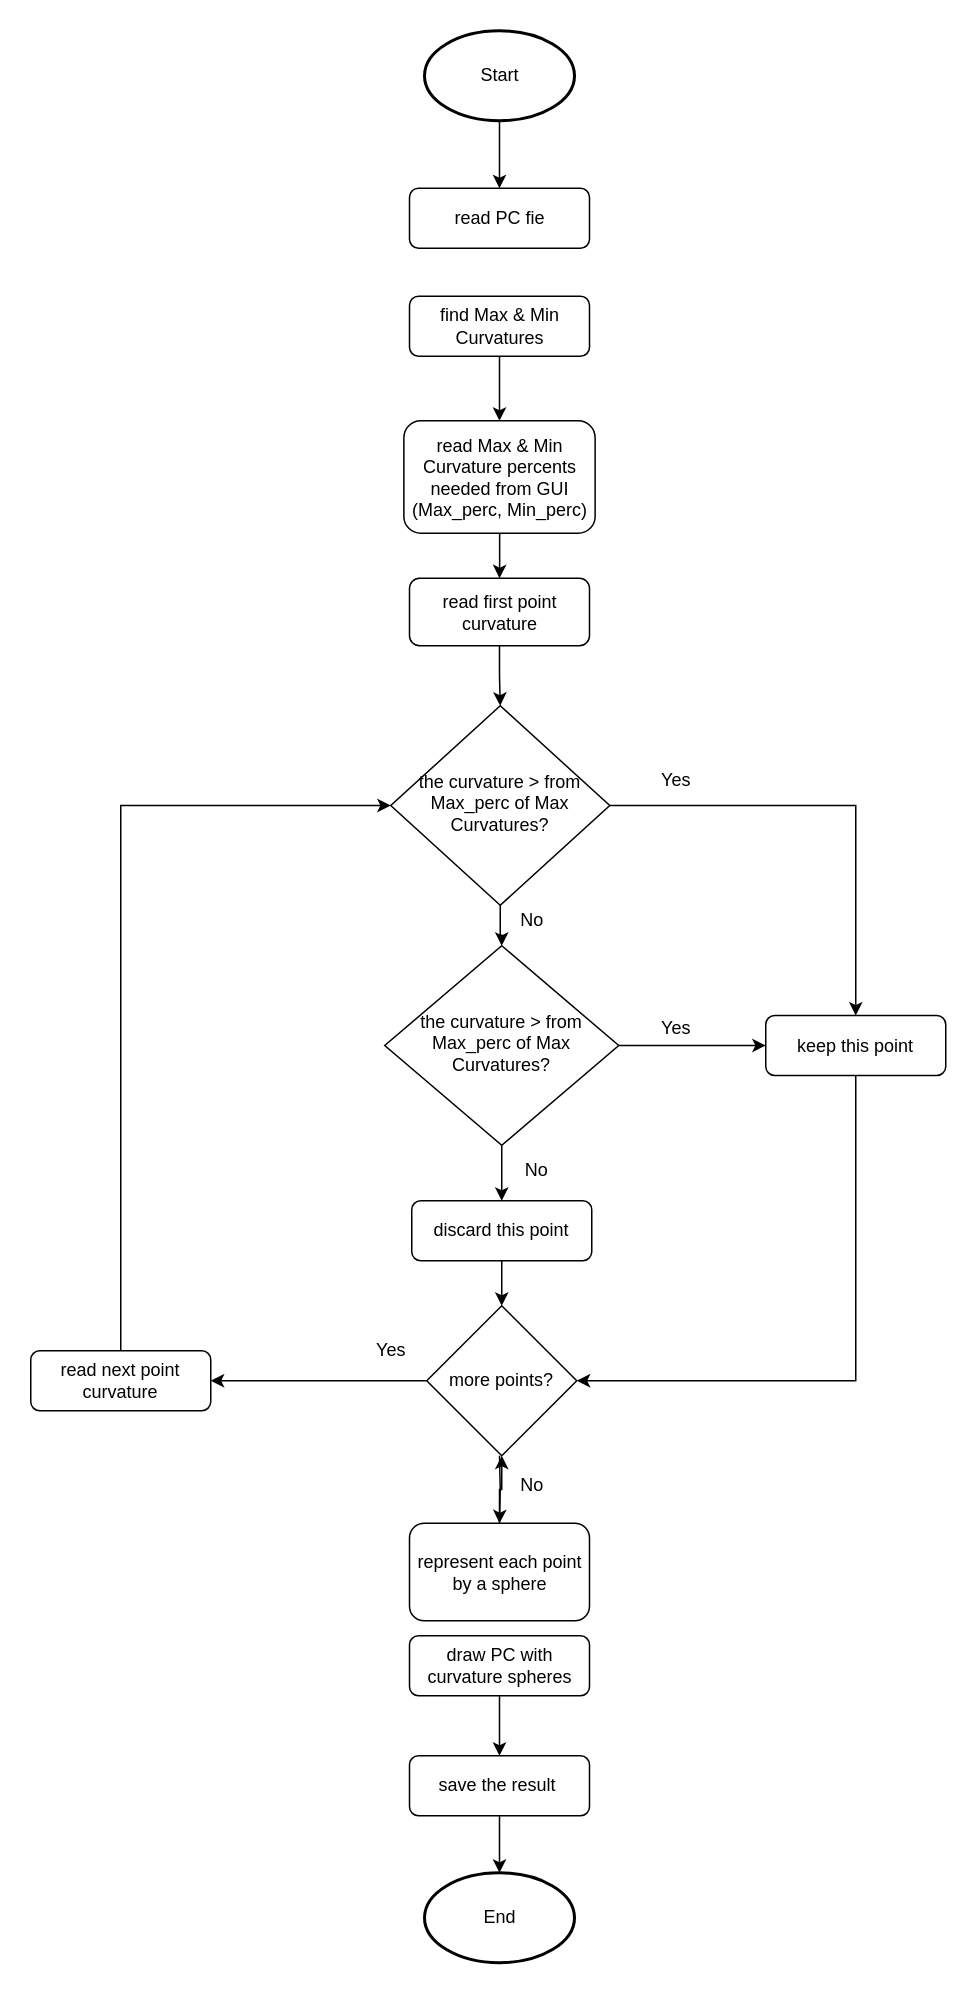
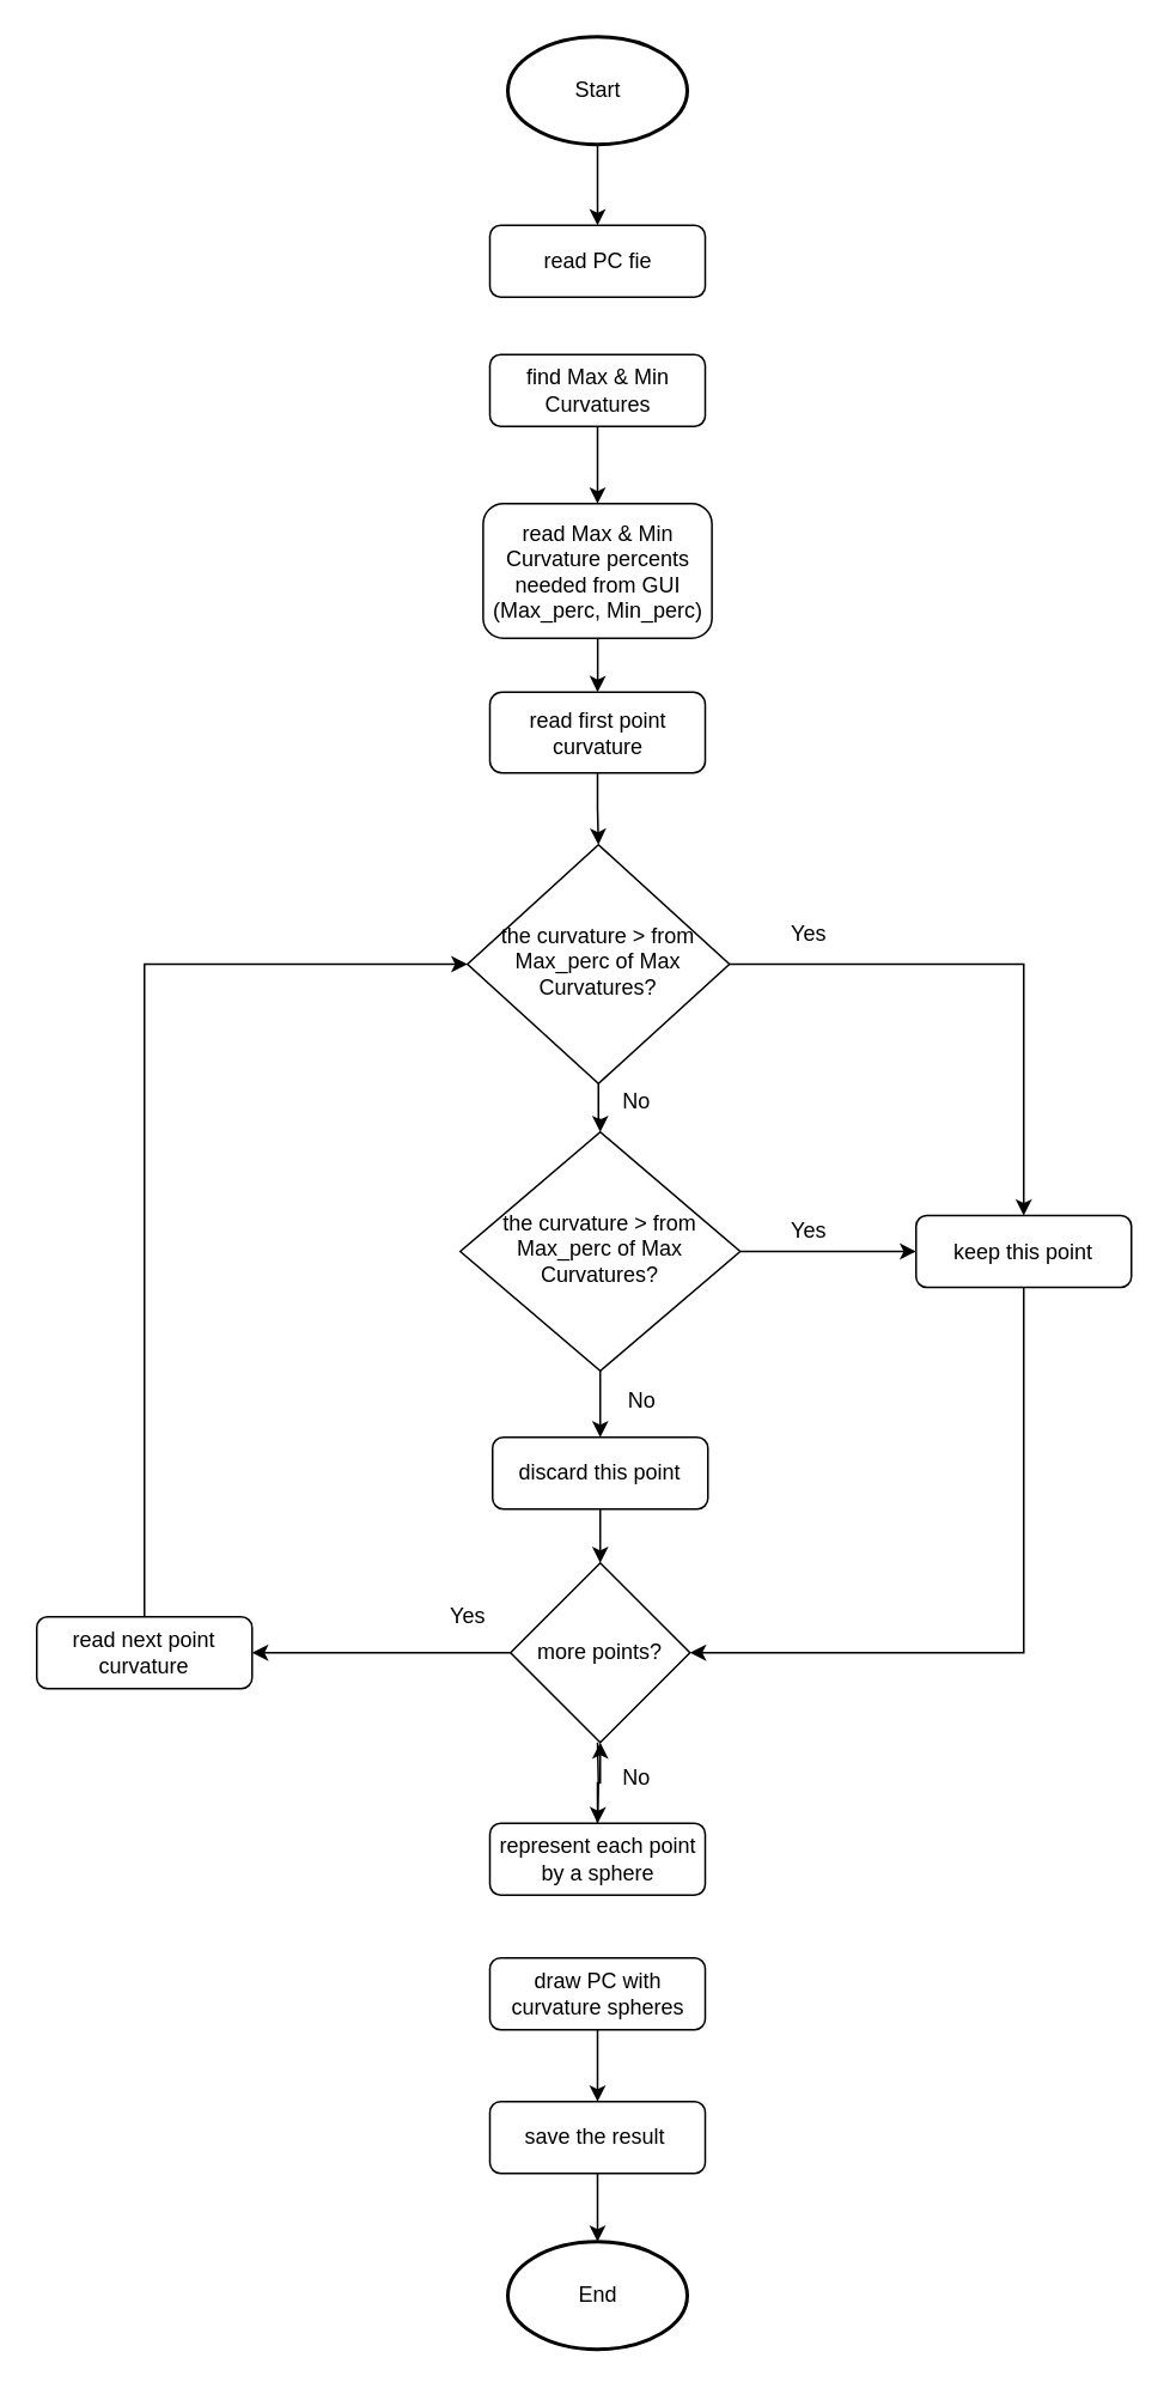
  <mxCell id="0" />
  <mxCell id="1" parent="0" />
  <mxCell id="2" value="read PC fie" style="rounded=1;whiteSpace=wrap;html=1;fontSize=12;glass=0;strokeWidth=1;shadow=0;" parent="1" vertex="1"><mxGeometry x="272.5" y="125" width="120" height="40" as="geometry" /></mxCell>
  <mxCell id="3" style="edgeStyle=orthogonalEdgeStyle;rounded=0;orthogonalLoop=1;jettySize=auto;html=1;entryX=0.5;entryY=0;entryDx=0;entryDy=0;" edge="1" parent="1" source="5" target="9"><mxGeometry relative="1" as="geometry" /></mxCell>
  <mxCell id="4" style="edgeStyle=orthogonalEdgeStyle;rounded=0;orthogonalLoop=1;jettySize=auto;html=1;entryX=0.5;entryY=0;entryDx=0;entryDy=0;" edge="1" parent="1" source="5" target="33"><mxGeometry relative="1" as="geometry" /></mxCell>
  <mxCell id="5" value="the curvature &amp;gt; from Max_perc of Max Curvatures?" style="rhombus;whiteSpace=wrap;html=1;shadow=0;fontFamily=Helvetica;fontSize=12;align=center;strokeWidth=1;spacing=6;spacingTop=-4;" parent="1" vertex="1"><mxGeometry x="260" y="470" width="146" height="133" as="geometry" /></mxCell>
  <mxCell id="6" style="edgeStyle=orthogonalEdgeStyle;rounded=0;orthogonalLoop=1;jettySize=auto;html=1;entryX=0.5;entryY=0;entryDx=0;entryDy=0;entryPerimeter=0;" edge="1" parent="1" source="7" target="16"><mxGeometry relative="1" as="geometry" /></mxCell>
  <mxCell id="7" value="discard this point" style="rounded=1;whiteSpace=wrap;html=1;fontSize=12;glass=0;strokeWidth=1;shadow=0;" parent="1" vertex="1"><mxGeometry x="274" y="800" width="120" height="40" as="geometry" /></mxCell>
  <mxCell id="8" style="edgeStyle=orthogonalEdgeStyle;rounded=0;orthogonalLoop=1;jettySize=auto;html=1;entryX=1;entryY=0.5;entryDx=0;entryDy=0;entryPerimeter=0;" edge="1" parent="1" source="9" target="16"><mxGeometry relative="1" as="geometry"><Array as="points"><mxPoint x="570" y="920" /></Array></mxGeometry></mxCell>
  <mxCell id="9" value="keep this point" style="rounded=1;whiteSpace=wrap;html=1;fontSize=12;glass=0;strokeWidth=1;shadow=0;" parent="1" vertex="1"><mxGeometry x="510" y="676.5" width="120" height="40" as="geometry" /></mxCell>
  <mxCell id="10" style="edgeStyle=orthogonalEdgeStyle;rounded=0;orthogonalLoop=1;jettySize=auto;html=1;entryX=0.5;entryY=0;entryDx=0;entryDy=0;" edge="1" parent="1" source="11" target="13"><mxGeometry relative="1" as="geometry" /></mxCell>
  <mxCell id="11" value="find Max &amp;amp; Min Curvatures" style="rounded=1;whiteSpace=wrap;html=1;fontSize=12;glass=0;strokeWidth=1;shadow=0;" parent="1" vertex="1"><mxGeometry x="272.5" y="197" width="120" height="40" as="geometry" /></mxCell>
  <mxCell id="12" style="edgeStyle=orthogonalEdgeStyle;rounded=0;orthogonalLoop=1;jettySize=auto;html=1;entryX=0.5;entryY=0;entryDx=0;entryDy=0;" edge="1" parent="1" source="13" target="30"><mxGeometry relative="1" as="geometry" /></mxCell>
  <mxCell id="13" value="read Max &amp;amp; Min Curvature percents&lt;br&gt;needed from GUI&lt;br&gt;(Max_perc, Min_perc)" style="rounded=1;whiteSpace=wrap;html=1;fontSize=12;glass=0;strokeWidth=1;shadow=0;" parent="1" vertex="1"><mxGeometry x="268.75" y="280" width="127.5" height="75" as="geometry" /></mxCell>
  <mxCell id="14" style="edgeStyle=orthogonalEdgeStyle;rounded=0;orthogonalLoop=1;jettySize=auto;html=1;entryX=0.5;entryY=0;entryDx=0;entryDy=0;" parent="1" target="20" edge="1"><mxGeometry relative="1" as="geometry"><mxPoint x="332.5" y="970" as="sourcePoint" /></mxGeometry></mxCell>
  <mxCell id="15" style="edgeStyle=orthogonalEdgeStyle;rounded=0;orthogonalLoop=1;jettySize=auto;html=1;" edge="1" parent="1" source="16" target="18"><mxGeometry relative="1" as="geometry" /></mxCell>
  <mxCell id="16" value="more points?" style="strokeWidth=1;html=1;shape=mxgraph.flowchart.decision;whiteSpace=wrap;" parent="1" vertex="1"><mxGeometry x="284" y="870" width="100" height="100" as="geometry" /></mxCell>
  <mxCell id="17" style="edgeStyle=orthogonalEdgeStyle;rounded=0;orthogonalLoop=1;jettySize=auto;html=1;entryX=0;entryY=0.5;entryDx=0;entryDy=0;" edge="1" parent="1" source="18" target="5"><mxGeometry relative="1" as="geometry"><Array as="points"><mxPoint x="80" y="537" /></Array></mxGeometry></mxCell>
  <mxCell id="18" value="read next point curvature" style="rounded=1;whiteSpace=wrap;html=1;fontSize=12;glass=0;strokeWidth=1;shadow=0;" parent="1" vertex="1"><mxGeometry x="20" y="900" width="120" height="40" as="geometry" /></mxCell>
  <mxCell id="19" style="edgeStyle=orthogonalEdgeStyle;rounded=0;orthogonalLoop=1;jettySize=auto;html=1;" parent="1" source="20" target="16" edge="1"><mxGeometry relative="1" as="geometry" /></mxCell>
- <mxCell id="20" value="represent each point by a sphere" style="rounded=1;whiteSpace=wrap;html=1;fontSize=12;glass=0;strokeWidth=1;shadow=0;" parent="1" vertex="1"><mxGeometry x="272.5" y="1015" width="120" height="65" as="geometry" /></mxCell>
+ <mxCell id="20" value="represent each point by a sphere" style="rounded=1;whiteSpace=wrap;html=1;fontSize=12;glass=0;strokeWidth=1;shadow=0;" parent="1" vertex="1"><mxGeometry x="272.5" y="1015" width="120" height="40" as="geometry" /></mxCell>
  <mxCell id="21" style="edgeStyle=orthogonalEdgeStyle;rounded=0;orthogonalLoop=1;jettySize=auto;html=1;entryX=0.5;entryY=0;entryDx=0;entryDy=0;" parent="1" source="22" target="24" edge="1"><mxGeometry relative="1" as="geometry" /></mxCell>
  <mxCell id="22" value="draw PC with curvature spheres" style="rounded=1;whiteSpace=wrap;html=1;fontSize=12;glass=0;strokeWidth=1;shadow=0;" parent="1" vertex="1"><mxGeometry x="272.5" y="1090" width="120" height="40" as="geometry" /></mxCell>
  <mxCell id="23" style="edgeStyle=orthogonalEdgeStyle;rounded=0;orthogonalLoop=1;jettySize=auto;html=1;entryX=0.5;entryY=0;entryDx=0;entryDy=0;entryPerimeter=0;" parent="1" source="24" target="27" edge="1"><mxGeometry relative="1" as="geometry" /></mxCell>
  <mxCell id="24" value="save the result&amp;nbsp;" style="rounded=1;whiteSpace=wrap;html=1;fontSize=12;glass=0;strokeWidth=1;shadow=0;" parent="1" vertex="1"><mxGeometry x="272.5" y="1170" width="120" height="40" as="geometry" /></mxCell>
  <mxCell id="25" value="" style="edgeStyle=orthogonalEdgeStyle;rounded=0;orthogonalLoop=1;jettySize=auto;html=1;" parent="1" source="26" target="2" edge="1"><mxGeometry relative="1" as="geometry" /></mxCell>
  <mxCell id="26" value="Start" style="strokeWidth=2;html=1;shape=mxgraph.flowchart.start_1;whiteSpace=wrap;" parent="1" vertex="1"><mxGeometry x="282.5" y="20" width="100" height="60" as="geometry" /></mxCell>
  <mxCell id="27" value="End" style="strokeWidth=2;html=1;shape=mxgraph.flowchart.start_1;whiteSpace=wrap;" parent="1" vertex="1"><mxGeometry x="282.5" y="1248" width="100" height="60" as="geometry" /></mxCell>
  <mxCell id="28" value="No" style="text;html=1;align=center;verticalAlign=middle;resizable=0;points=[];autosize=1;" vertex="1" parent="1"><mxGeometry x="339" y="980" width="30" height="20" as="geometry" /></mxCell>
  <mxCell id="29" style="edgeStyle=orthogonalEdgeStyle;rounded=0;orthogonalLoop=1;jettySize=auto;html=1;entryX=0.5;entryY=0;entryDx=0;entryDy=0;" edge="1" parent="1" source="30" target="5"><mxGeometry relative="1" as="geometry" /></mxCell>
  <mxCell id="30" value="read first point curvature" style="rounded=1;whiteSpace=wrap;html=1;" vertex="1" parent="1"><mxGeometry x="272.5" y="385" width="120" height="45" as="geometry" /></mxCell>
  <mxCell id="31" style="edgeStyle=orthogonalEdgeStyle;rounded=0;orthogonalLoop=1;jettySize=auto;html=1;entryX=0.5;entryY=0;entryDx=0;entryDy=0;" edge="1" parent="1" source="33" target="7"><mxGeometry relative="1" as="geometry" /></mxCell>
  <mxCell id="32" style="edgeStyle=orthogonalEdgeStyle;rounded=0;orthogonalLoop=1;jettySize=auto;html=1;" edge="1" parent="1" source="33" target="9"><mxGeometry relative="1" as="geometry" /></mxCell>
  <mxCell id="33" value="the curvature &amp;gt; from Max_perc of Max Curvatures?" style="rhombus;whiteSpace=wrap;html=1;shadow=0;fontFamily=Helvetica;fontSize=12;align=center;strokeWidth=1;spacing=6;spacingTop=-4;" vertex="1" parent="1"><mxGeometry x="256" y="630" width="156" height="133" as="geometry" /></mxCell>
  <mxCell id="34" value="No" style="text;html=1;align=center;verticalAlign=middle;resizable=0;points=[];autosize=1;" vertex="1" parent="1"><mxGeometry x="342" y="770" width="30" height="20" as="geometry" /></mxCell>
  <mxCell id="35" value="Yes" style="text;html=1;align=center;verticalAlign=middle;resizable=0;points=[];autosize=1;" vertex="1" parent="1"><mxGeometry x="430" y="675" width="40" height="20" as="geometry" /></mxCell>
  <mxCell id="36" value="Yes" style="text;html=1;align=center;verticalAlign=middle;resizable=0;points=[];autosize=1;" vertex="1" parent="1"><mxGeometry x="430" y="510" width="40" height="20" as="geometry" /></mxCell>
  <mxCell id="37" value="No" style="text;html=1;align=center;verticalAlign=middle;resizable=0;points=[];autosize=1;" vertex="1" parent="1"><mxGeometry x="339" y="603" width="30" height="20" as="geometry" /></mxCell>
  <mxCell id="38" value="Yes" style="text;html=1;align=center;verticalAlign=middle;resizable=0;points=[];autosize=1;" vertex="1" parent="1"><mxGeometry x="240" y="890" width="40" height="20" as="geometry" /></mxCell>
